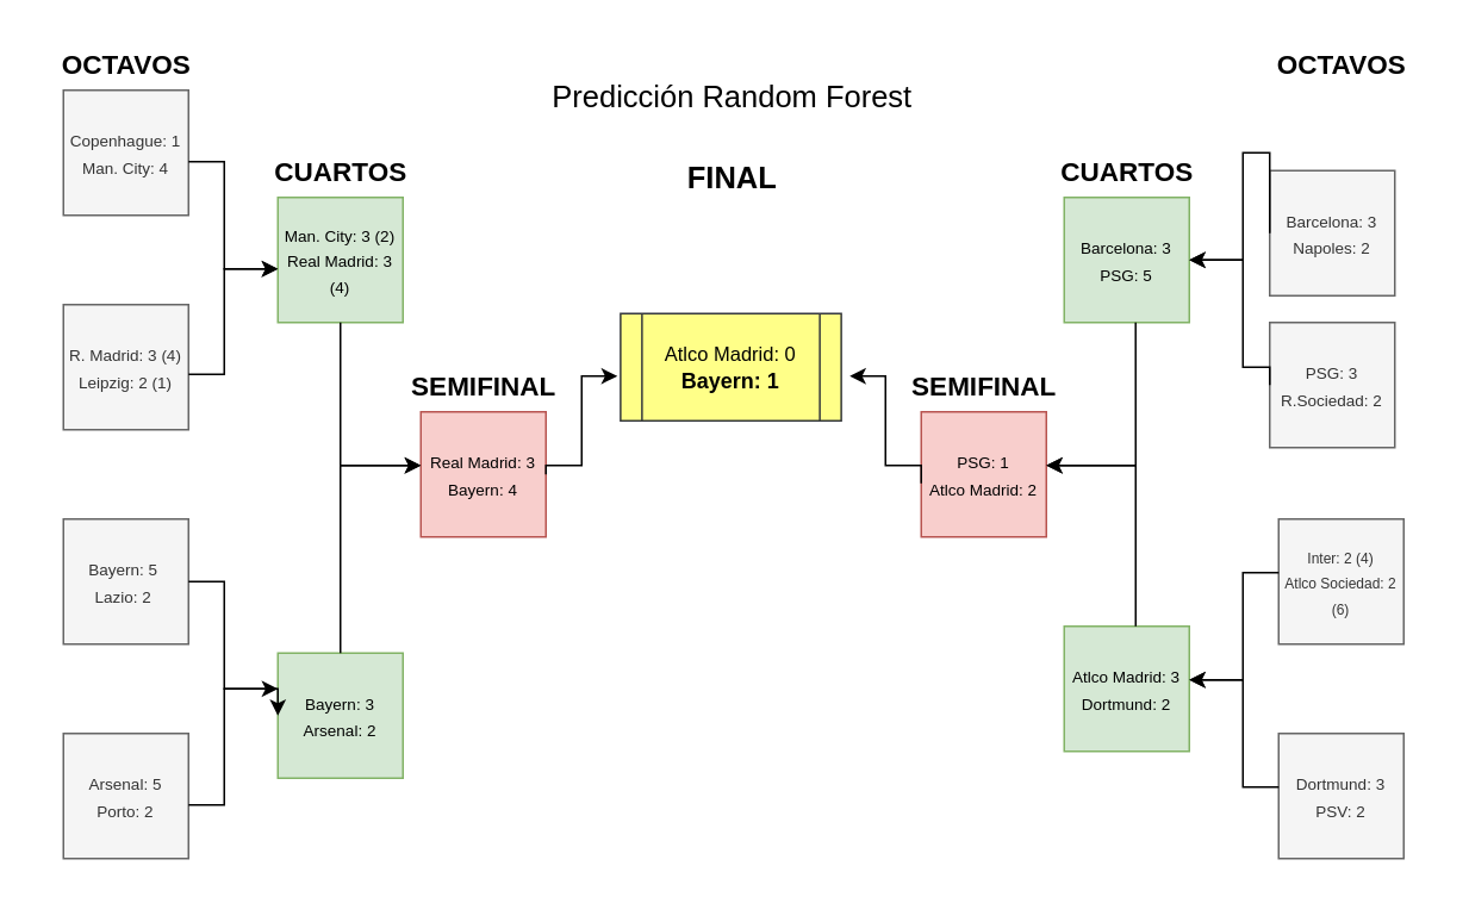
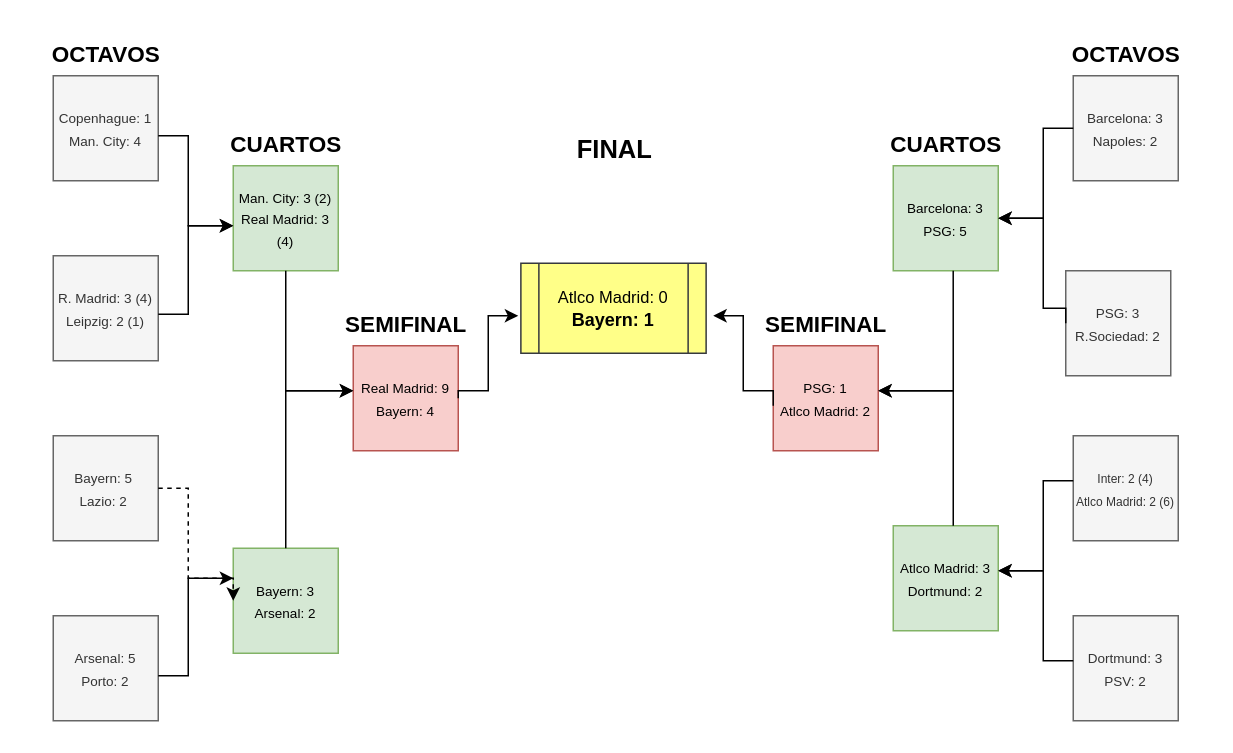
  <mxCell id="0" />
  <mxCell id="1" parent="0" />
  <mxCell id="2" value="&lt;font style=&quot;font-size: 9px;&quot;&gt;Copenhague: 1&lt;br&gt;Man. City: 4&lt;/font&gt;" style="whiteSpace=wrap;html=1;aspect=fixed;fillColor=#f5f5f5;fontColor=#333333;strokeColor=#666666;" parent="1" vertex="1"><mxGeometry x="35" y="50" width="70" height="70" as="geometry" /></mxCell>
  <mxCell id="3" value="&lt;font style=&quot;font-size: 9px;&quot;&gt;R. Madrid: 3 (4)&lt;br&gt;Leipzig: 2 (1)&lt;/font&gt;" style="whiteSpace=wrap;html=1;aspect=fixed;fillColor=#f5f5f5;fontColor=#333333;strokeColor=#666666;" parent="1" vertex="1"><mxGeometry x="35" y="170" width="70" height="70" as="geometry" /></mxCell>
  <mxCell id="4" value="&lt;font style=&quot;font-size: 9px;&quot;&gt;Bayern: 5&amp;nbsp;&lt;br&gt;Lazio: 2&amp;nbsp;&lt;/font&gt;" style="whiteSpace=wrap;html=1;aspect=fixed;fillColor=#f5f5f5;fontColor=#333333;strokeColor=#666666;" parent="1" vertex="1"><mxGeometry x="35" y="290" width="70" height="70" as="geometry" /></mxCell>
  <mxCell id="5" value="&lt;font style=&quot;font-size: 9px;&quot;&gt;Arsenal: 5&lt;br&gt;Porto: 2&lt;/font&gt;" style="whiteSpace=wrap;html=1;aspect=fixed;fillColor=#f5f5f5;fontColor=#333333;strokeColor=#666666;" parent="1" vertex="1"><mxGeometry x="35" y="410" width="70" height="70" as="geometry" /></mxCell>
- <mxCell id="6" value="&lt;font style=&quot;font-size: 9px;&quot;&gt;Barcelona: 3&lt;br&gt;Napoles: 2&lt;/font&gt;" style="whiteSpace=wrap;html=1;aspect=fixed;fillColor=#f5f5f5;fontColor=#333333;strokeColor=#666666;" parent="1" vertex="1"><mxGeometry x="710" y="95" width="70" height="70" as="geometry" /></mxCell>
+ <mxCell id="6" value="&lt;font style=&quot;font-size: 9px;&quot;&gt;Barcelona: 3&lt;br&gt;Napoles: 2&lt;/font&gt;" style="whiteSpace=wrap;html=1;aspect=fixed;fillColor=#f5f5f5;fontColor=#333333;strokeColor=#666666;" parent="1" vertex="1"><mxGeometry x="715" y="50" width="70" height="70" as="geometry" /></mxCell>
  <mxCell id="7" value="&lt;font style=&quot;font-size: 9px;&quot;&gt;Dortmund: 3&lt;br&gt;PSV: 2&lt;/font&gt;" style="whiteSpace=wrap;html=1;aspect=fixed;fillColor=#f5f5f5;fontColor=#333333;strokeColor=#666666;" parent="1" vertex="1"><mxGeometry x="715" y="410" width="70" height="70" as="geometry" /></mxCell>
- <mxCell id="8" value="&lt;font style=&quot;font-size: 8px;&quot;&gt;Inter: 2 (4)&lt;br&gt;Atlco Sociedad: 2 (6)&lt;/font&gt;" style="whiteSpace=wrap;html=1;aspect=fixed;fillColor=#f5f5f5;fontColor=#333333;strokeColor=#666666;" parent="1" vertex="1"><mxGeometry x="715" y="290" width="70" height="70" as="geometry" /></mxCell>
+ <mxCell id="8" value="&lt;font style=&quot;font-size: 8px;&quot;&gt;Inter: 2 (4)&lt;br&gt;Atlco Madrid: 2 (6)&lt;/font&gt;" style="whiteSpace=wrap;html=1;aspect=fixed;fillColor=#f5f5f5;fontColor=#333333;strokeColor=#666666;" parent="1" vertex="1"><mxGeometry x="715" y="290" width="70" height="70" as="geometry" /></mxCell>
  <mxCell id="9" value="&lt;font style=&quot;font-size: 9px;&quot;&gt;PSG: 3&lt;br&gt;R.Sociedad: 2&lt;/font&gt;" style="whiteSpace=wrap;html=1;aspect=fixed;fillColor=#f5f5f5;fontColor=#333333;strokeColor=#666666;" parent="1" vertex="1"><mxGeometry x="710" y="180" width="70" height="70" as="geometry" /></mxCell>
  <mxCell id="10" value="&lt;font style=&quot;font-size: 9px;&quot;&gt;Man. City: 3 (2)&lt;br&gt;Real Madrid: 3 (4)&lt;/font&gt;" style="whiteSpace=wrap;html=1;aspect=fixed;fillColor=#d5e8d4;strokeColor=#82b366;" parent="1" vertex="1"><mxGeometry x="155" y="110" width="70" height="70" as="geometry" /></mxCell>
  <mxCell id="11" value="&lt;font style=&quot;font-size: 9px;&quot;&gt;Bayern: 3&lt;br&gt;Arsenal: 2&lt;/font&gt;" style="whiteSpace=wrap;html=1;aspect=fixed;fillColor=#d5e8d4;strokeColor=#82b366;" parent="1" vertex="1"><mxGeometry x="155" y="365" width="70" height="70" as="geometry" /></mxCell>
  <mxCell id="12" value="&lt;font style=&quot;font-size: 9px;&quot;&gt;Barcelona: 3&lt;br&gt;PSG: 5&lt;/font&gt;" style="whiteSpace=wrap;html=1;aspect=fixed;fillColor=#d5e8d4;strokeColor=#82b366;" parent="1" vertex="1"><mxGeometry x="595" y="110" width="70" height="70" as="geometry" /></mxCell>
  <mxCell id="13" value="&lt;font style=&quot;font-size: 9px;&quot;&gt;Atlco Madrid: 3&lt;br&gt;Dortmund: 2&lt;/font&gt;" style="whiteSpace=wrap;html=1;aspect=fixed;fillColor=#d5e8d4;strokeColor=#82b366;" parent="1" vertex="1"><mxGeometry x="595" y="350" width="70" height="70" as="geometry" /></mxCell>
- <mxCell id="14" value="&lt;font style=&quot;font-size: 9px;&quot;&gt;Real Madrid: 3&lt;br&gt;Bayern: 4&lt;/font&gt;" style="whiteSpace=wrap;html=1;aspect=fixed;fillColor=#f8cecc;strokeColor=#b85450;fillStyle=auto;" parent="1" vertex="1"><mxGeometry x="235" y="230" width="70" height="70" as="geometry" /></mxCell>
+ <mxCell id="14" value="&lt;font style=&quot;font-size: 9px;&quot;&gt;Real Madrid: 9&lt;br&gt;Bayern: 4&lt;/font&gt;" style="whiteSpace=wrap;html=1;aspect=fixed;fillColor=#f8cecc;strokeColor=#b85450;fillStyle=auto;" parent="1" vertex="1"><mxGeometry x="235" y="230" width="70" height="70" as="geometry" /></mxCell>
  <mxCell id="15" value="&lt;font style=&quot;font-size: 9px;&quot;&gt;PSG: 1&lt;br&gt;Atlco Madrid: 2&lt;/font&gt;" style="whiteSpace=wrap;html=1;aspect=fixed;fillColor=#f8cecc;strokeColor=#b85450;" parent="1" vertex="1"><mxGeometry x="515" y="230" width="70" height="70" as="geometry" /></mxCell>
  <mxCell id="16" value="&lt;font style=&quot;&quot;&gt;&lt;span style=&quot;font-size: 11px;&quot;&gt;Atlco Madrid: 0&lt;/span&gt;&lt;br&gt;&lt;b style=&quot;&quot;&gt;&lt;font style=&quot;font-size: 12px;&quot;&gt;Bayern: 1&lt;/font&gt;&lt;/b&gt;&lt;/font&gt;" style="shape=process;whiteSpace=wrap;html=1;backgroundOutline=1;fillColor=#ffff88;strokeColor=#36393d;" parent="1" vertex="1"><mxGeometry x="346.75" y="175" width="123.5" height="60" as="geometry" /></mxCell>
- <mxCell id="17" value="" style="endArrow=classic;html=1;rounded=0;edgeStyle=orthogonalEdgeStyle;entryX=0;entryY=0.5;entryDx=0;entryDy=0;exitX=1;exitY=0.5;exitDx=0;exitDy=0;" parent="1" source="4" target="11" edge="1"><mxGeometry width="50" height="50" relative="1" as="geometry"><mxPoint x="105" y="340" as="sourcePoint" /><mxPoint x="155" y="290" as="targetPoint" /><Array as="points"><mxPoint x="125" y="325" /><mxPoint x="125" y="385" /></Array></mxGeometry></mxCell>
+ <mxCell id="17" value="" style="endArrow=classic;html=1;rounded=0;edgeStyle=orthogonalEdgeStyle;entryX=0;entryY=0.5;entryDx=0;entryDy=0;exitX=1;exitY=0.5;exitDx=0;exitDy=0;dashed=1;" parent="1" source="4" target="11" edge="1"><mxGeometry width="50" height="50" relative="1" as="geometry"><mxPoint x="105" y="340" as="sourcePoint" /><mxPoint x="155" y="290" as="targetPoint" /><Array as="points"><mxPoint x="125" y="325" /><mxPoint x="125" y="385" /></Array></mxGeometry></mxCell>
  <mxCell id="18" value="" style="endArrow=classic;html=1;rounded=0;edgeStyle=orthogonalEdgeStyle;exitX=1;exitY=0.5;exitDx=0;exitDy=0;" parent="1" target="11" edge="1"><mxGeometry width="50" height="50" relative="1" as="geometry"><mxPoint x="105" y="450" as="sourcePoint" /><mxPoint x="155" y="395" as="targetPoint" /><Array as="points"><mxPoint x="125" y="450" /><mxPoint x="125" y="385" /></Array></mxGeometry></mxCell>
  <mxCell id="19" value="" style="endArrow=classic;html=1;rounded=0;edgeStyle=orthogonalEdgeStyle;" parent="1" edge="1"><mxGeometry width="50" height="50" relative="1" as="geometry"><mxPoint x="105" y="209" as="sourcePoint" /><mxPoint x="155" y="150" as="targetPoint" /><Array as="points"><mxPoint x="125" y="209" /><mxPoint x="125" y="150" /><mxPoint x="155" y="150" /></Array></mxGeometry></mxCell>
  <mxCell id="20" value="" style="endArrow=classic;html=1;rounded=0;edgeStyle=orthogonalEdgeStyle;entryX=0;entryY=0.5;entryDx=0;entryDy=0;exitX=1;exitY=0.5;exitDx=0;exitDy=0;" parent="1" edge="1"><mxGeometry width="50" height="50" relative="1" as="geometry"><mxPoint x="105" y="90" as="sourcePoint" /><mxPoint x="155" y="150" as="targetPoint" /><Array as="points"><mxPoint x="125" y="90" /><mxPoint x="125" y="150" /></Array></mxGeometry></mxCell>
  <mxCell id="21" value="" style="endArrow=classic;html=1;rounded=0;edgeStyle=orthogonalEdgeStyle;" parent="1" source="10" target="14" edge="1"><mxGeometry width="50" height="50" relative="1" as="geometry"><mxPoint x="125" y="345" as="sourcePoint" /><mxPoint x="175" y="405" as="targetPoint" /><Array as="points"><mxPoint x="190" y="260" /></Array></mxGeometry></mxCell>
  <mxCell id="22" value="" style="endArrow=classic;html=1;rounded=0;edgeStyle=orthogonalEdgeStyle;exitX=0.5;exitY=0;exitDx=0;exitDy=0;" parent="1" source="11" edge="1"><mxGeometry width="50" height="50" relative="1" as="geometry"><mxPoint x="200" y="190" as="sourcePoint" /><mxPoint x="235" y="260" as="targetPoint" /><Array as="points"><mxPoint x="190" y="260" /></Array></mxGeometry></mxCell>
  <mxCell id="23" value="" style="endArrow=classic;html=1;rounded=0;edgeStyle=orthogonalEdgeStyle;exitX=0.5;exitY=0;exitDx=0;exitDy=0;" parent="1" edge="1"><mxGeometry width="50" height="50" relative="1" as="geometry"><mxPoint x="635" y="350" as="sourcePoint" /><mxPoint x="585" y="260" as="targetPoint" /><Array as="points"><mxPoint x="635" y="260" /><mxPoint x="586" y="260" /></Array></mxGeometry></mxCell>
  <mxCell id="24" value="" style="endArrow=classic;html=1;rounded=0;edgeStyle=orthogonalEdgeStyle;exitX=0.571;exitY=1;exitDx=0;exitDy=0;exitPerimeter=0;" parent="1" source="12" edge="1"><mxGeometry width="50" height="50" relative="1" as="geometry"><mxPoint x="645" y="360" as="sourcePoint" /><mxPoint x="585" y="260" as="targetPoint" /><Array as="points"><mxPoint x="635" y="260" /></Array></mxGeometry></mxCell>
  <mxCell id="25" value="" style="endArrow=classic;html=1;rounded=0;edgeStyle=orthogonalEdgeStyle;entryX=1;entryY=0.5;entryDx=0;entryDy=0;exitX=0;exitY=0.5;exitDx=0;exitDy=0;" parent="1" source="6" target="12" edge="1"><mxGeometry width="50" height="50" relative="1" as="geometry"><mxPoint x="645" y="90" as="sourcePoint" /><mxPoint x="695" y="150" as="targetPoint" /><Array as="points"><mxPoint x="695" y="85" /><mxPoint x="695" y="145" /></Array></mxGeometry></mxCell>
  <mxCell id="26" value="" style="endArrow=classic;html=1;rounded=0;edgeStyle=orthogonalEdgeStyle;entryX=1;entryY=0.5;entryDx=0;entryDy=0;exitX=0;exitY=0.5;exitDx=0;exitDy=0;" parent="1" edge="1"><mxGeometry width="50" height="50" relative="1" as="geometry"><mxPoint x="715" y="320" as="sourcePoint" /><mxPoint x="665" y="380" as="targetPoint" /><Array as="points"><mxPoint x="695" y="320" /><mxPoint x="695" y="380" /></Array></mxGeometry></mxCell>
  <mxCell id="27" value="" style="endArrow=classic;html=1;rounded=0;edgeStyle=orthogonalEdgeStyle;entryX=1;entryY=0.5;entryDx=0;entryDy=0;exitX=0;exitY=0.5;exitDx=0;exitDy=0;" parent="1" source="9" target="12" edge="1"><mxGeometry width="50" height="50" relative="1" as="geometry"><mxPoint x="725" y="95" as="sourcePoint" /><mxPoint x="675" y="155" as="targetPoint" /><Array as="points"><mxPoint x="695" y="205" /><mxPoint x="695" y="145" /></Array></mxGeometry></mxCell>
  <mxCell id="28" value="" style="endArrow=classic;html=1;rounded=0;edgeStyle=orthogonalEdgeStyle;entryX=1;entryY=0.5;entryDx=0;entryDy=0;exitX=0;exitY=0.5;exitDx=0;exitDy=0;" parent="1" edge="1"><mxGeometry width="50" height="50" relative="1" as="geometry"><mxPoint x="715" y="440" as="sourcePoint" /><mxPoint x="665" y="380" as="targetPoint" /><Array as="points"><mxPoint x="695" y="440" /><mxPoint x="695" y="380" /></Array></mxGeometry></mxCell>
  <mxCell id="29" value="" style="endArrow=classic;html=1;rounded=0;edgeStyle=orthogonalEdgeStyle;exitX=0;exitY=0.5;exitDx=0;exitDy=0;" parent="1" edge="1"><mxGeometry width="50" height="50" relative="1" as="geometry"><mxPoint x="515" y="270.05" as="sourcePoint" /><mxPoint x="475" y="210" as="targetPoint" /><Array as="points"><mxPoint x="515" y="260" /><mxPoint x="495" y="260" /><mxPoint x="495" y="210" /></Array></mxGeometry></mxCell>
  <mxCell id="30" value="" style="endArrow=classic;html=1;rounded=0;edgeStyle=orthogonalEdgeStyle;exitX=1;exitY=0.5;exitDx=0;exitDy=0;" parent="1" source="14" edge="1"><mxGeometry width="50" height="50" relative="1" as="geometry"><mxPoint x="335" y="260.05" as="sourcePoint" /><mxPoint x="345" y="210" as="targetPoint" /><Array as="points"><mxPoint x="305" y="260" /><mxPoint x="325" y="260" /><mxPoint x="325" y="210" /><mxPoint x="345" y="210" /></Array></mxGeometry></mxCell>
  <mxCell id="31" value="&lt;b&gt;&lt;font style=&quot;font-size: 15px;&quot;&gt;OCTAVOS&lt;/font&gt;&lt;/b&gt;" style="text;html=1;align=center;verticalAlign=middle;resizable=0;points=[];autosize=1;strokeColor=none;fillColor=none;" parent="1" vertex="1"><mxGeometry x="20" y="20" width="100" height="30" as="geometry" /></mxCell>
  <mxCell id="32" value="&lt;b&gt;&lt;font style=&quot;font-size: 15px;&quot;&gt;CUARTOS&lt;/font&gt;&lt;/b&gt;" style="text;html=1;align=center;verticalAlign=middle;resizable=0;points=[];autosize=1;strokeColor=none;fillColor=none;" parent="1" vertex="1"><mxGeometry x="140" y="80" width="100" height="30" as="geometry" /></mxCell>
  <mxCell id="33" value="&lt;span&gt;&lt;font style=&quot;font-size: 15px;&quot;&gt;SEMIFINAL&lt;/font&gt;&lt;/span&gt;" style="text;html=1;align=center;verticalAlign=middle;resizable=0;points=[];autosize=1;strokeColor=none;fillColor=none;fontStyle=1" parent="1" vertex="1"><mxGeometry x="220" y="200" width="100" height="30" as="geometry" /></mxCell>
  <mxCell id="34" value="&lt;font style=&quot;font-size: 17px;&quot;&gt;&lt;b&gt;FINAL&lt;/b&gt;&lt;/font&gt;" style="text;html=1;align=center;verticalAlign=middle;resizable=0;points=[];autosize=1;strokeColor=none;fillColor=none;" parent="1" vertex="1"><mxGeometry x="374" y="85" width="70" height="30" as="geometry" /></mxCell>
  <mxCell id="35" value="&lt;b&gt;&lt;font style=&quot;font-size: 15px;&quot;&gt;OCTAVOS&lt;/font&gt;&lt;/b&gt;" style="text;html=1;align=center;verticalAlign=middle;resizable=0;points=[];autosize=1;strokeColor=none;fillColor=none;" parent="1" vertex="1"><mxGeometry x="700" y="20" width="100" height="30" as="geometry" /></mxCell>
  <mxCell id="36" value="&lt;b&gt;&lt;font style=&quot;font-size: 15px;&quot;&gt;CUARTOS&lt;/font&gt;&lt;/b&gt;" style="text;html=1;align=center;verticalAlign=middle;resizable=0;points=[];autosize=1;strokeColor=none;fillColor=none;" parent="1" vertex="1"><mxGeometry x="580" y="80" width="100" height="30" as="geometry" /></mxCell>
  <mxCell id="37" value="&lt;span&gt;&lt;font style=&quot;font-size: 15px;&quot;&gt;SEMIFINAL&lt;/font&gt;&lt;/span&gt;" style="text;html=1;align=center;verticalAlign=middle;resizable=0;points=[];autosize=1;strokeColor=none;fillColor=none;fontStyle=1" parent="1" vertex="1"><mxGeometry x="500" y="200" width="100" height="30" as="geometry" /></mxCell>
- <mxCell id="38" value="Predicción Random Forest" style="text;html=1;align=center;verticalAlign=middle;resizable=0;points=[];autosize=1;strokeColor=none;fillColor=none;fontSize=17;" parent="1" vertex="1"><mxGeometry x="298.5" y="40" width="220" height="30" as="geometry" /></mxCell>
